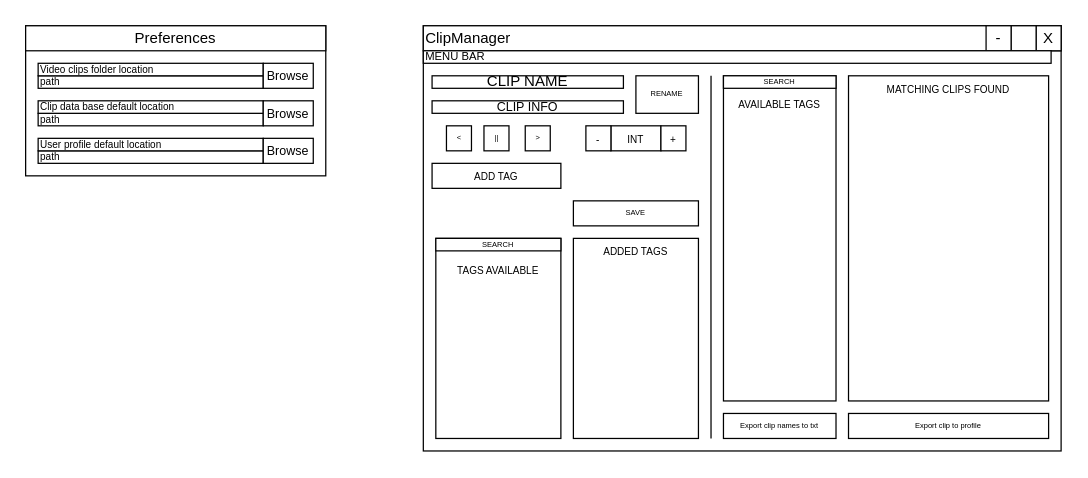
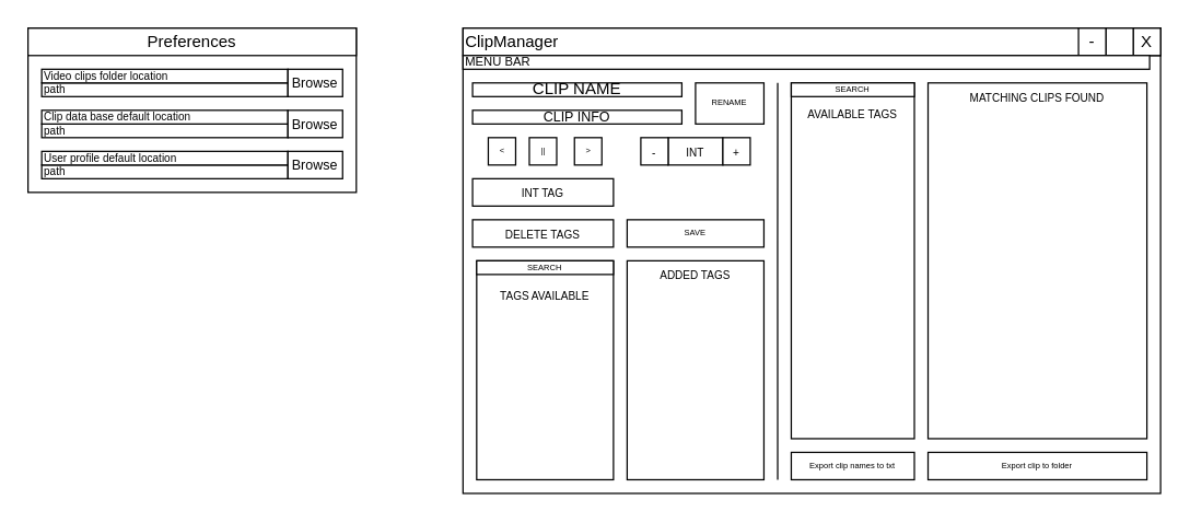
  <mxCell id="0" />
  <mxCell id="1" parent="0" />
  <mxCell id="2" value="" style="rounded=0;whiteSpace=wrap;html=1;" parent="1" vertex="1"><mxGeometry x="338" y="20" width="510" height="340" as="geometry" /></mxCell>
  <mxCell id="3" value="ClipManager" style="rounded=0;whiteSpace=wrap;html=1;align=left;" parent="1" vertex="1"><mxGeometry x="338" y="20" width="510" height="20" as="geometry" /></mxCell>
  <mxCell id="4" value="X" style="rounded=0;whiteSpace=wrap;html=1;" parent="1" vertex="1"><mxGeometry x="828" y="20" width="20" height="20" as="geometry" /></mxCell>
  <mxCell id="5" value="" style="rounded=0;whiteSpace=wrap;html=1;" parent="1" vertex="1"><mxGeometry x="808" y="20" width="20" height="20" as="geometry" /></mxCell>
  <mxCell id="6" value="-" style="rounded=0;whiteSpace=wrap;html=1;" parent="1" vertex="1"><mxGeometry x="788" y="20" width="20" height="20" as="geometry" /></mxCell>
  <mxCell id="7" value="CLIP NAME" style="rounded=0;whiteSpace=wrap;html=1;" parent="1" vertex="1"><mxGeometry x="345" y="60" width="153" height="10" as="geometry" /></mxCell>
  <mxCell id="8" value="RENAME" style="rounded=0;whiteSpace=wrap;html=1;fontSize=6;verticalAlign=middle;align=center;" parent="1" vertex="1"><mxGeometry x="508" y="60" width="50" height="30" as="geometry" /></mxCell>
  <mxCell id="9" value="&amp;lt;" style="rounded=0;whiteSpace=wrap;html=1;fontSize=6;" parent="1" vertex="1"><mxGeometry x="356.5" y="100" width="20" height="20" as="geometry" /></mxCell>
  <mxCell id="10" value="||" style="rounded=0;whiteSpace=wrap;html=1;fontSize=6;" parent="1" vertex="1"><mxGeometry x="386.5" y="100" width="20" height="20" as="geometry" /></mxCell>
  <mxCell id="11" value="&amp;gt;" style="rounded=0;whiteSpace=wrap;html=1;fontSize=6;" parent="1" vertex="1"><mxGeometry x="419.5" y="100" width="20" height="20" as="geometry" /></mxCell>
  <mxCell id="12" value="TAGS AVAILABLE" style="rounded=0;whiteSpace=wrap;html=1;verticalAlign=top;fontSize=8;spacing=2;spacingTop=15;" parent="1" vertex="1"><mxGeometry x="348" y="190" width="100" height="160" as="geometry" /></mxCell>
- <mxCell id="13" value="ADD TAG" style="rounded=0;whiteSpace=wrap;html=1;verticalAlign=top;fontSize=8;" parent="1" vertex="1"><mxGeometry x="345" y="130" width="103" height="20" as="geometry" /></mxCell>
+ <mxCell id="13" value="INT TAG" style="rounded=0;whiteSpace=wrap;html=1;verticalAlign=top;fontSize=8;" parent="1" vertex="1"><mxGeometry x="345" y="130" width="103" height="20" as="geometry" /></mxCell>
+ <mxCell id="14" value="DELETE TAGS" style="rounded=0;whiteSpace=wrap;html=1;verticalAlign=top;fontSize=8;" parent="1" vertex="1"><mxGeometry x="345" y="160" width="103" height="20" as="geometry" /></mxCell>
  <mxCell id="15" value="SAVE" style="rounded=0;whiteSpace=wrap;html=1;fontSize=6;" parent="1" vertex="1"><mxGeometry x="458" y="160" width="100" height="20" as="geometry" /></mxCell>
  <mxCell id="16" value="INT" style="rounded=0;whiteSpace=wrap;html=1;verticalAlign=top;fontSize=8;" parent="1" vertex="1"><mxGeometry x="488" y="100" width="40" height="20" as="geometry" /></mxCell>
  <mxCell id="17" value="-" style="rounded=0;whiteSpace=wrap;html=1;verticalAlign=top;fontSize=8;" parent="1" vertex="1"><mxGeometry x="468" y="100" width="20" height="20" as="geometry" /></mxCell>
  <mxCell id="18" value="+" style="rounded=0;whiteSpace=wrap;html=1;verticalAlign=top;fontSize=8;" parent="1" vertex="1"><mxGeometry x="528" y="100" width="20" height="20" as="geometry" /></mxCell>
  <mxCell id="19" value="CLIP INFO" style="rounded=0;whiteSpace=wrap;html=1;fontSize=10;" parent="1" vertex="1"><mxGeometry x="345" y="80" width="153" height="10" as="geometry" /></mxCell>
  <mxCell id="20" value="ADDED TAGS" style="rounded=0;whiteSpace=wrap;html=1;verticalAlign=top;fontSize=8;" parent="1" vertex="1"><mxGeometry x="458" y="190" width="100" height="160" as="geometry" /></mxCell>
  <mxCell id="21" value="AVAILABLE TAGS" style="rounded=0;whiteSpace=wrap;html=1;verticalAlign=top;fontSize=8;spacingTop=12;" parent="1" vertex="1"><mxGeometry x="578" y="60" width="90" height="260" as="geometry" /></mxCell>
  <mxCell id="22" value="" style="endArrow=none;html=1;entryX=0.357;entryY=0.091;entryDx=0;entryDy=0;entryPerimeter=0;exitX=0.357;exitY=0.97;exitDx=0;exitDy=0;exitPerimeter=0;" parent="1" edge="1"><mxGeometry width="50" height="50" relative="1" as="geometry"><mxPoint x="568.07" y="350.1" as="sourcePoint" /><mxPoint x="568.07" y="60.03" as="targetPoint" /><Array as="points"><mxPoint x="568" y="190" /><mxPoint x="568" y="170" /></Array></mxGeometry></mxCell>
  <mxCell id="23" value="MATCHING CLIPS FOUND" style="rounded=0;whiteSpace=wrap;html=1;verticalAlign=top;fontSize=8;" parent="1" vertex="1"><mxGeometry x="678" y="60" width="160" height="260" as="geometry" /></mxCell>
  <mxCell id="24" value="Export clip names to txt" style="rounded=0;whiteSpace=wrap;html=1;fontSize=6;" parent="1" vertex="1"><mxGeometry x="578" y="330" width="90" height="20" as="geometry" /></mxCell>
- <mxCell id="25" value="Export clip to profile" style="rounded=0;whiteSpace=wrap;html=1;fontSize=6;" parent="1" vertex="1"><mxGeometry x="678" y="330" width="160" height="20" as="geometry" /></mxCell>
+ <mxCell id="25" value="Export clip to folder" style="rounded=0;whiteSpace=wrap;html=1;fontSize=6;" parent="1" vertex="1"><mxGeometry x="678" y="330" width="160" height="20" as="geometry" /></mxCell>
  <mxCell id="26" value="SEARCH" style="rounded=0;whiteSpace=wrap;html=1;verticalAlign=middle;fontSize=6;" parent="1" vertex="1"><mxGeometry x="348" y="190" width="100" height="10" as="geometry" /></mxCell>
  <mxCell id="27" value="SEARCH" style="rounded=0;whiteSpace=wrap;html=1;verticalAlign=middle;fontSize=6;spacingTop=0;" parent="1" vertex="1"><mxGeometry x="578" y="60" width="90" height="10" as="geometry" /></mxCell>
  <mxCell id="28" value="MENU BAR" style="rounded=0;whiteSpace=wrap;html=1;fontSize=9;align=left;" parent="1" vertex="1"><mxGeometry x="338" y="40" width="502" height="10" as="geometry" /></mxCell>
  <mxCell id="29" value="" style="rounded=0;whiteSpace=wrap;html=1;" parent="1" vertex="1"><mxGeometry x="20" y="20" width="240" height="120" as="geometry" /></mxCell>
  <mxCell id="30" value="Preferences" style="rounded=0;whiteSpace=wrap;html=1;" parent="1" vertex="1"><mxGeometry x="20" y="20" width="240" height="20" as="geometry" /></mxCell>
  <mxCell id="31" value="path" style="rounded=0;whiteSpace=wrap;html=1;align=left;fontSize=8;" parent="1" vertex="1"><mxGeometry x="30" y="60" width="180" height="10" as="geometry" /></mxCell>
  <mxCell id="32" value="Video clips folder location" style="rounded=0;whiteSpace=wrap;html=1;fontSize=8;align=left;" parent="1" vertex="1"><mxGeometry x="30" y="50" width="180" height="10" as="geometry" /></mxCell>
  <mxCell id="33" value="Browse" style="rounded=0;whiteSpace=wrap;html=1;align=center;fontSize=10;" parent="1" vertex="1"><mxGeometry x="210" y="50" width="40" height="20" as="geometry" /></mxCell>
  <mxCell id="34" value="path" style="rounded=0;whiteSpace=wrap;html=1;align=left;fontSize=8;" parent="1" vertex="1"><mxGeometry x="30" y="90" width="180" height="10" as="geometry" /></mxCell>
  <mxCell id="35" value="Clip data base default location" style="rounded=0;whiteSpace=wrap;html=1;fontSize=8;align=left;" parent="1" vertex="1"><mxGeometry x="30" y="80" width="180" height="10" as="geometry" /></mxCell>
  <mxCell id="36" value="Browse" style="rounded=0;whiteSpace=wrap;html=1;align=center;fontSize=10;" parent="1" vertex="1"><mxGeometry x="210" y="80" width="40" height="20" as="geometry" /></mxCell>
  <mxCell id="37" value="path" style="rounded=0;whiteSpace=wrap;html=1;align=left;fontSize=8;" parent="1" vertex="1"><mxGeometry x="30" y="120" width="180" height="10" as="geometry" /></mxCell>
  <mxCell id="38" value="User profile default location" style="rounded=0;whiteSpace=wrap;html=1;fontSize=8;align=left;" parent="1" vertex="1"><mxGeometry x="30" y="110" width="180" height="10" as="geometry" /></mxCell>
  <mxCell id="39" value="Browse" style="rounded=0;whiteSpace=wrap;html=1;align=center;fontSize=10;" parent="1" vertex="1"><mxGeometry x="210" y="110" width="40" height="20" as="geometry" /></mxCell>
